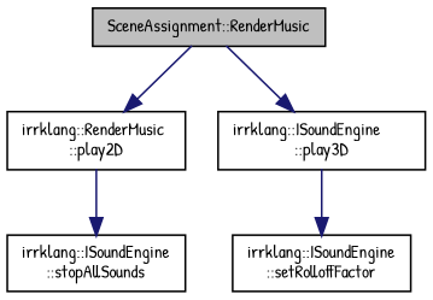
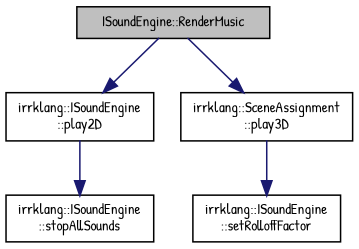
  digraph {
    fontname="Patrick Hand"
    rankdir=TB
    node [color=black fontname="Patrick Hand" fontsize=10 shape=record]
    edge [color=midnightblue fontname="Patrick Hand" fontsize=10 labelfontname=Helvetica labelfontsize=10 style=solid]
-   n1 [fillcolor=grey75 fontcolor=black height=0.2 label="SceneAssignment::RenderMusic" style=filled width=0.4]
-   n2 [height=0.2 label="irrklang::RenderMusic\l::play2D" width=0.4]
-   n3 [height=0.2 label="irrklang::ISoundEngine\l::play3D" width=0.4]
+   n1 [fillcolor=grey75 fontcolor=black height=0.2 label="ISoundEngine::RenderMusic" style=filled width=0.4]
+   n2 [height=0.2 label="irrklang::ISoundEngine\l::play2D" width=0.4]
+   n3 [height=0.2 label="irrklang::SceneAssignment\l::play3D" width=0.4]
    n4 [height=0.2 label="irrklang::ISoundEngine\l::stopAllSounds" width=0.4]
    n5 [height=0.2 label="irrklang::ISoundEngine\l::setRolloffFactor" width=0.4]
    n1 -> n2
    n1 -> n3
    n2 -> n4
    n3 -> n5
  }
